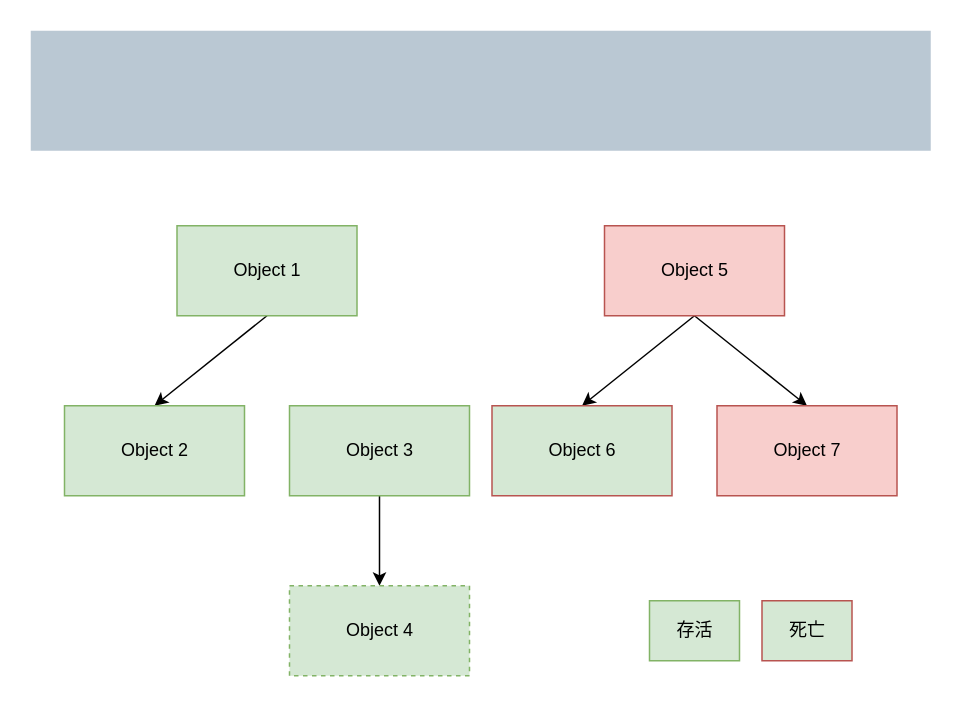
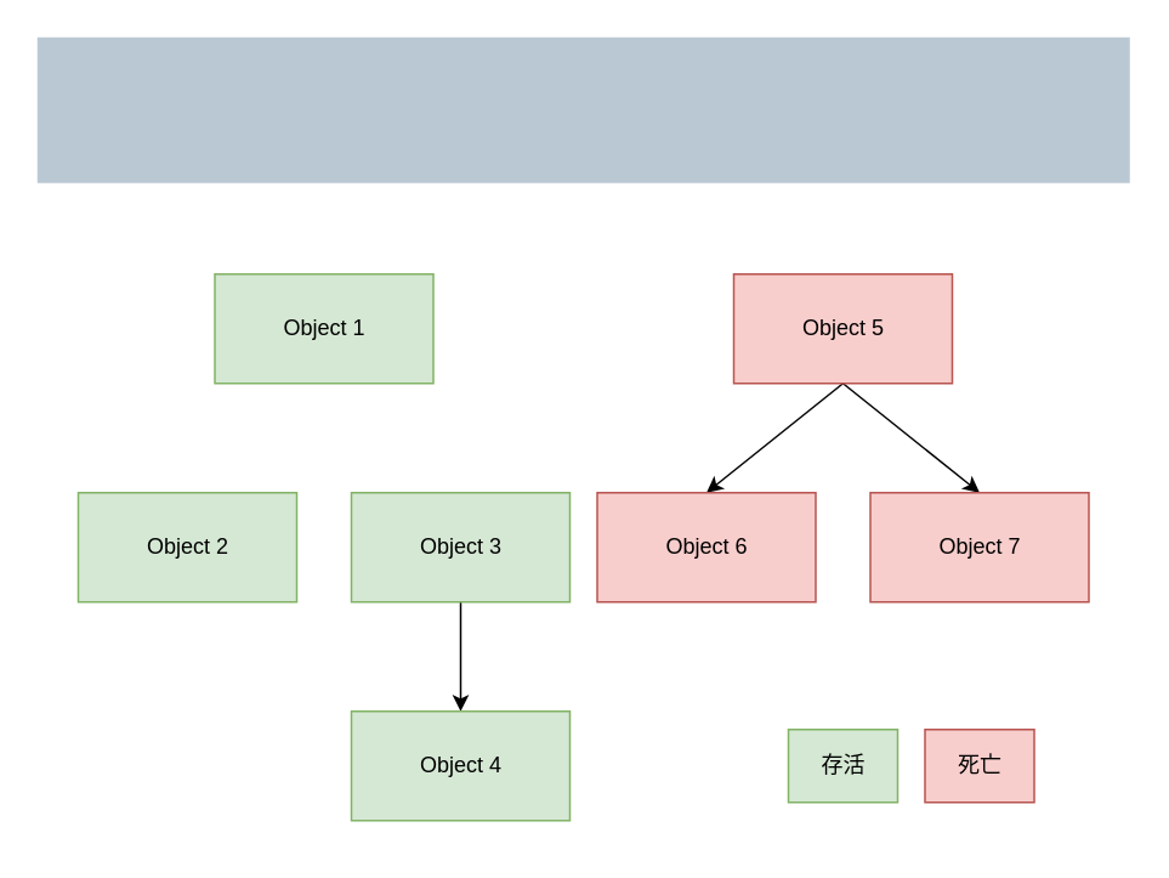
  <mxCell id="0" />
  <mxCell id="1" parent="0" />
  <mxCell id="2" value="" style="rounded=0;whiteSpace=wrap;html=1;strokeWidth=0;strokeColor=none;" parent="1" vertex="1"><mxGeometry x="20" y="100" width="600" height="360" as="geometry" /></mxCell>
  <mxCell id="3" value="" style="rounded=0;whiteSpace=wrap;html=1;fillColor=#bac8d3;strokeColor=none;strokeWidth=0;" parent="1" vertex="1"><mxGeometry x="20" y="20" width="600" height="80" as="geometry" /></mxCell>
- <mxCell id="4" style="rounded=0;orthogonalLoop=1;jettySize=auto;html=1;exitX=0.5;exitY=1;exitDx=0;exitDy=0;entryX=0.5;entryY=0;entryDx=0;entryDy=0;" parent="1" source="5" target="6" edge="1"><mxGeometry relative="1" as="geometry" /></mxCell>
  <mxCell id="5" value="Object 1" style="rounded=0;whiteSpace=wrap;html=1;fillColor=#d5e8d4;strokeColor=#82b366;" parent="1" vertex="1"><mxGeometry x="117.5" y="150" width="120" height="60" as="geometry" /></mxCell>
  <mxCell id="6" value="Object 2" style="rounded=0;whiteSpace=wrap;html=1;fillColor=#d5e8d4;strokeColor=#82b366;" parent="1" vertex="1"><mxGeometry x="42.5" y="270" width="120" height="60" as="geometry" /></mxCell>
  <mxCell id="7" style="edgeStyle=orthogonalEdgeStyle;rounded=0;orthogonalLoop=1;jettySize=auto;html=1;exitX=0.5;exitY=1;exitDx=0;exitDy=0;entryX=0.5;entryY=0;entryDx=0;entryDy=0;" parent="1" source="8" target="9" edge="1"><mxGeometry relative="1" as="geometry" /></mxCell>
  <mxCell id="8" value="Object 3" style="rounded=0;whiteSpace=wrap;html=1;fillColor=#d5e8d4;strokeColor=#82b366;" parent="1" vertex="1"><mxGeometry x="192.5" y="270" width="120" height="60" as="geometry" /></mxCell>
- <mxCell id="9" value="Object 4" style="rounded=0;whiteSpace=wrap;html=1;fillColor=#d5e8d4;strokeColor=#82b366;dashed=1;" parent="1" vertex="1"><mxGeometry x="192.5" y="390" width="120" height="60" as="geometry" /></mxCell>
+ <mxCell id="9" value="Object 4" style="rounded=0;whiteSpace=wrap;html=1;fillColor=#d5e8d4;strokeColor=#82b366;" parent="1" vertex="1"><mxGeometry x="192.5" y="390" width="120" height="60" as="geometry" /></mxCell>
  <mxCell id="10" style="rounded=0;orthogonalLoop=1;jettySize=auto;html=1;exitX=0.5;exitY=1;exitDx=0;exitDy=0;entryX=0.5;entryY=0;entryDx=0;entryDy=0;" parent="1" source="12" target="13" edge="1"><mxGeometry relative="1" as="geometry" /></mxCell>
  <mxCell id="11" style="rounded=0;orthogonalLoop=1;jettySize=auto;html=1;exitX=0.5;exitY=1;exitDx=0;exitDy=0;entryX=0.5;entryY=0;entryDx=0;entryDy=0;" parent="1" source="12" target="14" edge="1"><mxGeometry relative="1" as="geometry" /></mxCell>
  <mxCell id="12" value="Object 5" style="rounded=0;whiteSpace=wrap;html=1;fillColor=#f8cecc;strokeColor=#b85450;" parent="1" vertex="1"><mxGeometry x="402.5" y="150" width="120" height="60" as="geometry" /></mxCell>
- <mxCell id="13" value="Object 6" style="rounded=0;whiteSpace=wrap;html=1;fillColor=#d5e8d4;strokeColor=#b85450;" parent="1" vertex="1"><mxGeometry x="327.5" y="270" width="120" height="60" as="geometry" /></mxCell>
+ <mxCell id="13" value="Object 6" style="rounded=0;whiteSpace=wrap;html=1;fillColor=#f8cecc;strokeColor=#b85450;" parent="1" vertex="1"><mxGeometry x="327.5" y="270" width="120" height="60" as="geometry" /></mxCell>
  <mxCell id="14" value="Object 7" style="rounded=0;whiteSpace=wrap;html=1;fillColor=#f8cecc;strokeColor=#b85450;" parent="1" vertex="1"><mxGeometry x="477.5" y="270" width="120" height="60" as="geometry" /></mxCell>
  <mxCell id="15" value="存活" style="rounded=0;whiteSpace=wrap;html=1;fillColor=#d5e8d4;strokeColor=#82b366;" parent="1" vertex="1"><mxGeometry x="432.5" y="400" width="60" height="40" as="geometry" /></mxCell>
- <mxCell id="16" value="死亡" style="rounded=0;whiteSpace=wrap;html=1;fillColor=#d5e8d4;strokeColor=#b85450;" parent="1" vertex="1"><mxGeometry x="507.5" y="400" width="60" height="40" as="geometry" /></mxCell>
+ <mxCell id="16" value="死亡" style="rounded=0;whiteSpace=wrap;html=1;fillColor=#f8cecc;strokeColor=#b85450;" parent="1" vertex="1"><mxGeometry x="507.5" y="400" width="60" height="40" as="geometry" /></mxCell>
